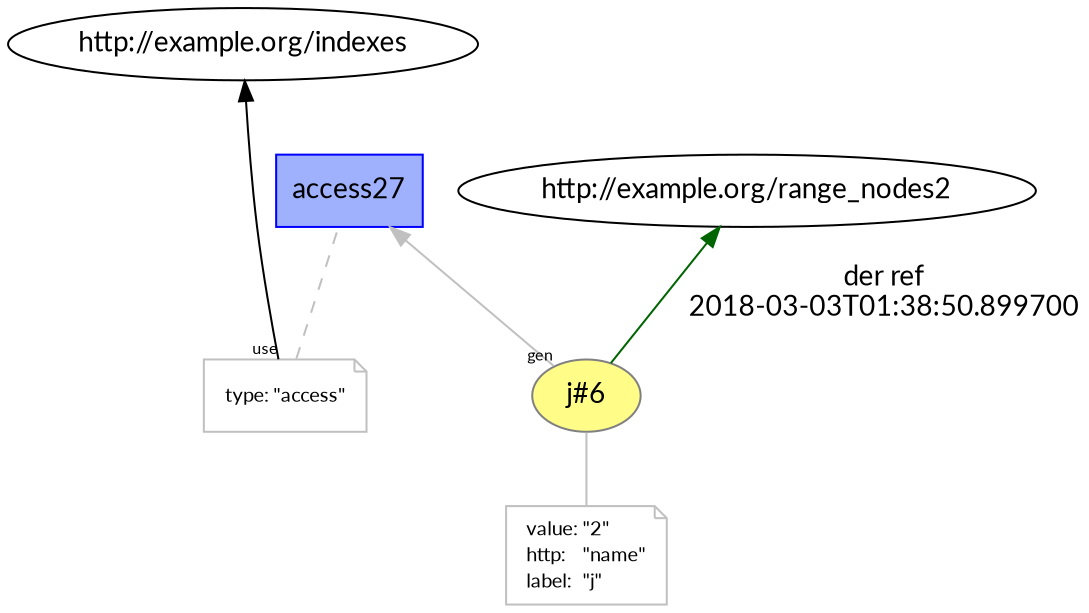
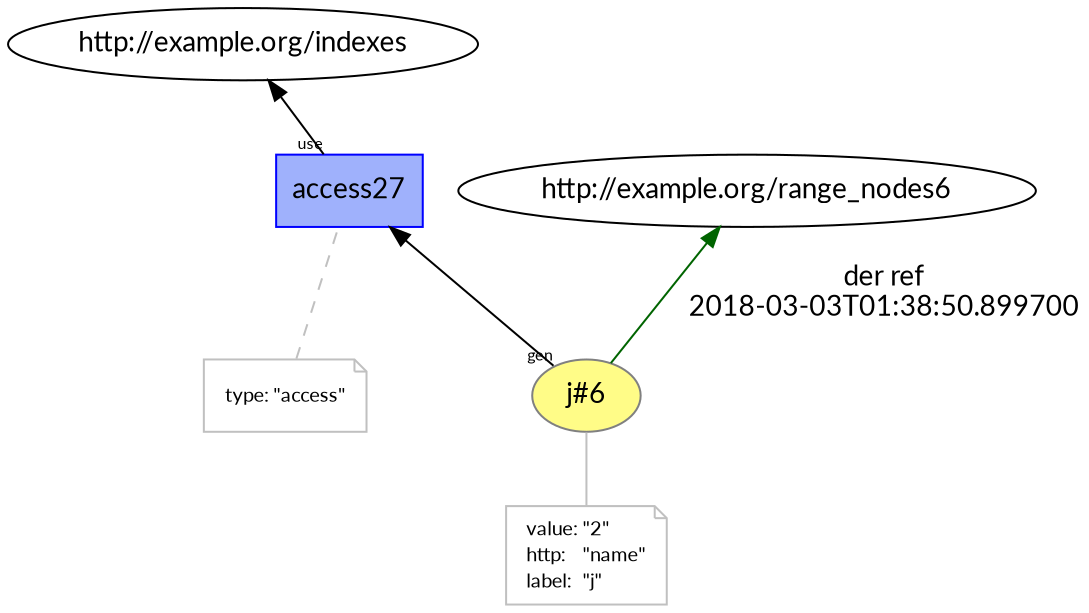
  digraph {
    fontname=Lato
    rankdir=BT
    node [fontname=Lato]
    edge [fontname=Lato labelangle=60.0 labeldistance=1.5 labelfontsize=8 rotation=20]
    n1 [color="#808080" fillcolor="#FFFC87" label="j#6" style=filled]
    n2 [color="#0000FF" fillcolor="#9FB1FC" label=access27 shape=polygon sides=4 style=filled]
-   "http://example.org/range_nodes2"
+   "http://example.org/range_nodes2" [label="http://example.org/range_nodes6"]
    "http://example.org/indexes"
    n5 [color=gray fontcolor=black fontsize=10 label=<<TABLE cellpadding="0" border="0"> 	<TR> 	    <TD align="left">value:</TD> 	    <TD align="left">&quot;2&quot;</TD> 	</TR> 	<TR> 	    <TD align="left">http:</TD> 	    <TD align="left">&quot;name&quot;</TD> 	</TR> 	<TR> 	    <TD align="left">label:</TD> 	    <TD align="left">&quot;j&quot;</TD> 	</TR> </TABLE>> shape=note]
    n6 [color=gray fontcolor=black fontsize=10 label=<<TABLE cellpadding="0" border="0"> 	<TR> 	    <TD align="left">type:</TD> 	    <TD align="left">&quot;access&quot;</TD> 	</TR> </TABLE>> shape=note]
-   n1 -> n2 [taillabel=gen color=gray]
+   n1 -> n2 [taillabel=gen]
    n1 -> "http://example.org/range_nodes2" [color=darkgreen label="der ref\n2018-03-03T01:38:50.899700"]
-   n6 -> "http://example.org/indexes" [taillabel=use]
+   n2 -> "http://example.org/indexes" [taillabel=use]
    n5 -> n1 [arrowhead=none color=gray style=solid labelangle="" labeldistance="" labelfontsize="" rotation=""]
    n6 -> n2 [arrowhead=none color=gray style=dashed labelangle="" labeldistance="" labelfontsize="" rotation=""]
  }
